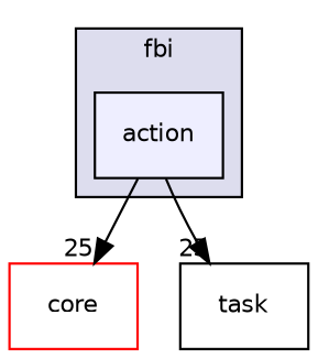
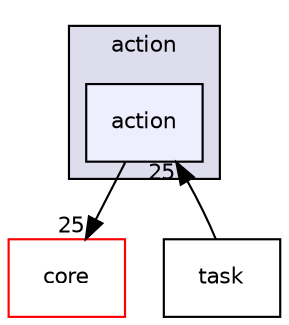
  digraph {
    compound=true
    node [fontname=Helvetica fontsize=10 shape=box style=filled]
    edge [headlabel=25 labeldistance=1.5 labelfontname=Helvetica labelfontsize=10]
    n1 [fillcolor="#eeeeff" label=action pencolor=black]
    n2 [color=red fillcolor=white label=core]
    n3 [label=task style=""]
    subgraph cluster_1 {
      bgcolor="#ddddee"
      fontname=Helvetica
      fontsize=10
-     label=fbi
+     label=action
      pencolor=black
      n1
    }
    n1 -> n2
-   n1 -> n3
+   n3 -> n1
  }
